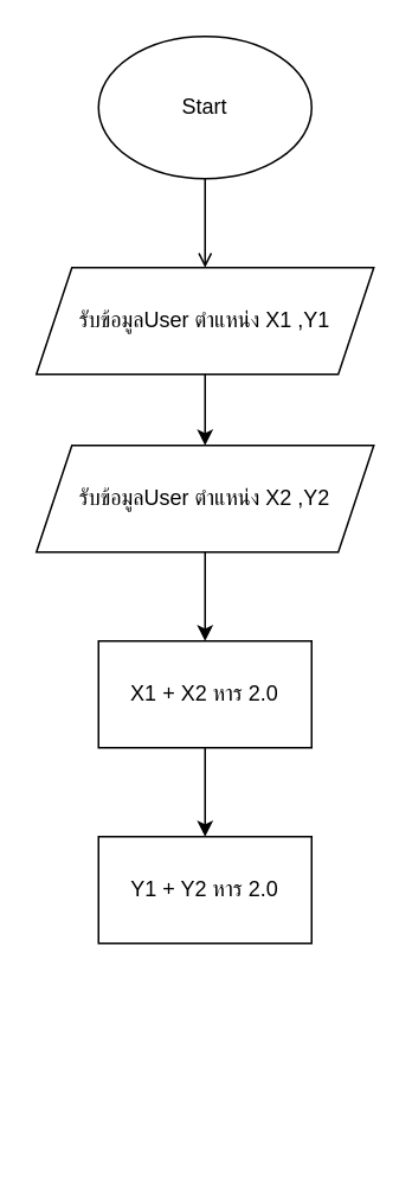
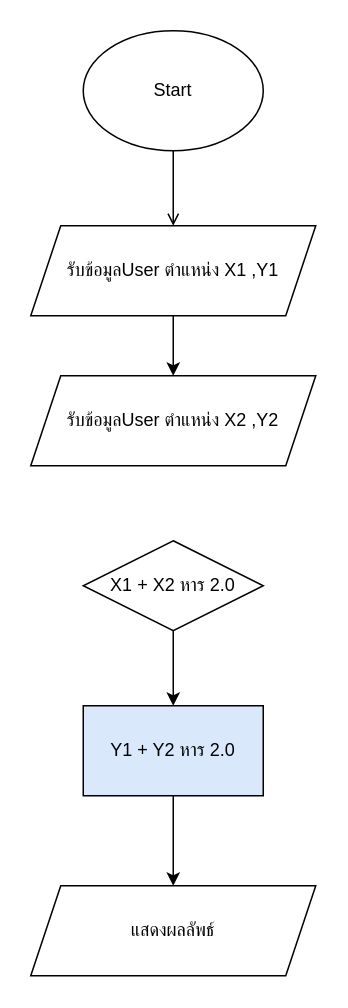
  <mxCell id="0" />
  <mxCell id="1" parent="0" />
  <mxCell id="2" value="" style="edgeStyle=orthogonalEdgeStyle;rounded=0;orthogonalLoop=1;jettySize=auto;html=1;endArrow=open;" edge="1" parent="1" source="3" target="5"><mxGeometry relative="1" as="geometry" /></mxCell>
  <mxCell id="3" value="Start" style="ellipse;whiteSpace=wrap;html=1;" vertex="1" parent="1"><mxGeometry x="55" y="20" width="120" height="80" as="geometry" /></mxCell>
  <mxCell id="4" value="" style="edgeStyle=orthogonalEdgeStyle;rounded=0;orthogonalLoop=1;jettySize=auto;html=1;" edge="1" parent="1" source="5" target="7"><mxGeometry relative="1" as="geometry" /></mxCell>
  <mxCell id="5" value="รับข้อมูลUser ตำแหน่ง X1 ,Y1" style="shape=parallelogram;perimeter=parallelogramPerimeter;whiteSpace=wrap;html=1;fixedSize=1;" vertex="1" parent="1"><mxGeometry x="20" y="150" width="190" height="60" as="geometry" /></mxCell>
- <mxCell id="6" value="" style="edgeStyle=orthogonalEdgeStyle;rounded=0;orthogonalLoop=1;jettySize=auto;html=1;" edge="1" parent="1" source="7" target="9"><mxGeometry relative="1" as="geometry" /></mxCell>
  <mxCell id="7" value="รับข้อมูลUser ตำแหน่ง X2 ,Y2" style="shape=parallelogram;perimeter=parallelogramPerimeter;whiteSpace=wrap;html=1;fixedSize=1;" vertex="1" parent="1"><mxGeometry x="20" y="250" width="190" height="60" as="geometry" /></mxCell>
  <mxCell id="8" value="" style="edgeStyle=orthogonalEdgeStyle;rounded=0;orthogonalLoop=1;jettySize=auto;html=1;" edge="1" parent="1" source="9" target="11"><mxGeometry relative="1" as="geometry" /></mxCell>
- <mxCell id="9" value="X1 + X2 หาร 2.0" style="rounded=0;whiteSpace=wrap;html=1;" vertex="1" parent="1"><mxGeometry x="55" y="360" width="120" height="60" as="geometry" /></mxCell>
- <mxCell id="11" value="Y1 + Y2 หาร 2.0" style="rounded=0;whiteSpace=wrap;html=1;" vertex="1" parent="1"><mxGeometry x="55" y="470" width="120" height="60" as="geometry" /></mxCell>
+ <mxCell id="9" value="X1 + X2 หาร 2.0" style="rhombus;whiteSpace=wrap;html=1;" vertex="1" parent="1"><mxGeometry x="55" y="360" width="120" height="60" as="geometry" /></mxCell>
+ <mxCell id="10" value="" style="edgeStyle=orthogonalEdgeStyle;rounded=0;orthogonalLoop=1;jettySize=auto;html=1;" edge="1" parent="1" source="11" target="12"><mxGeometry relative="1" as="geometry" /></mxCell>
+ <mxCell id="11" value="Y1 + Y2 หาร 2.0" style="rounded=0;whiteSpace=wrap;html=1;fillColor=#dae8fc;" vertex="1" parent="1"><mxGeometry x="55" y="470" width="120" height="60" as="geometry" /></mxCell>
+ <mxCell id="12" value="แสดงผลลัพธ์" style="shape=parallelogram;perimeter=parallelogramPerimeter;whiteSpace=wrap;html=1;fixedSize=1;" vertex="1" parent="1"><mxGeometry x="20" y="590" width="190" height="60" as="geometry" /></mxCell>
